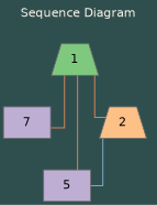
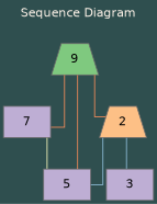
  digraph {
    bgcolor="/x11/darkslategray"
    fontcolor="/x11/linen"
    fontname=Helvetica
    fontsize=14.0
    label="Sequence Diagram"
    labelloc=t
    splines=ortho
    style=filled
    node [color="/x11/dimgray" distortion=0.0 fillcolor="/accent3/2" fontcolor="/x11/black" fontname=Helvetica fontsize=14.0 orientation=0.0 penwidth=1.0 shape=box sides=4 skew=0.0 style=filled]
    edge [arrowhead=none color="/rdylbu3/1" fontcolor="/x11/black" fontname=Helvetica fontsize=14.0 penwidth=1.0 style=solid]
-   1 [fillcolor="/accent3/1" shape=trapezium]
+   1 [fillcolor="/accent3/1" shape=trapezium label=9]
    n2 [label=7]
    5
    2 [fillcolor="/accent3/3" shape=trapezium]
+   3
    1 -> n2
    1 -> 5
    1 -> 2
+   n2 -> 5 [color="/rdylbu3/2"]
    2 -> 5 [color="/rdylbu3/3"]
+   2 -> 3 [color="/rdylbu3/3"]
  }
